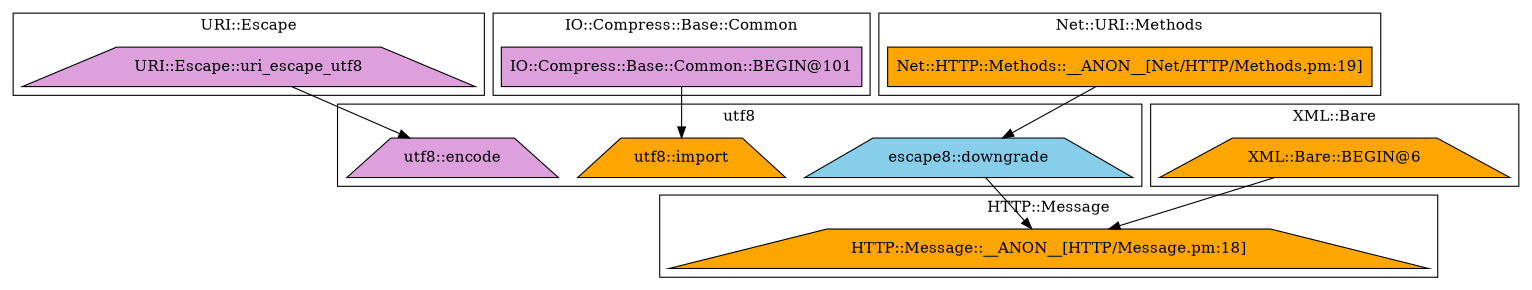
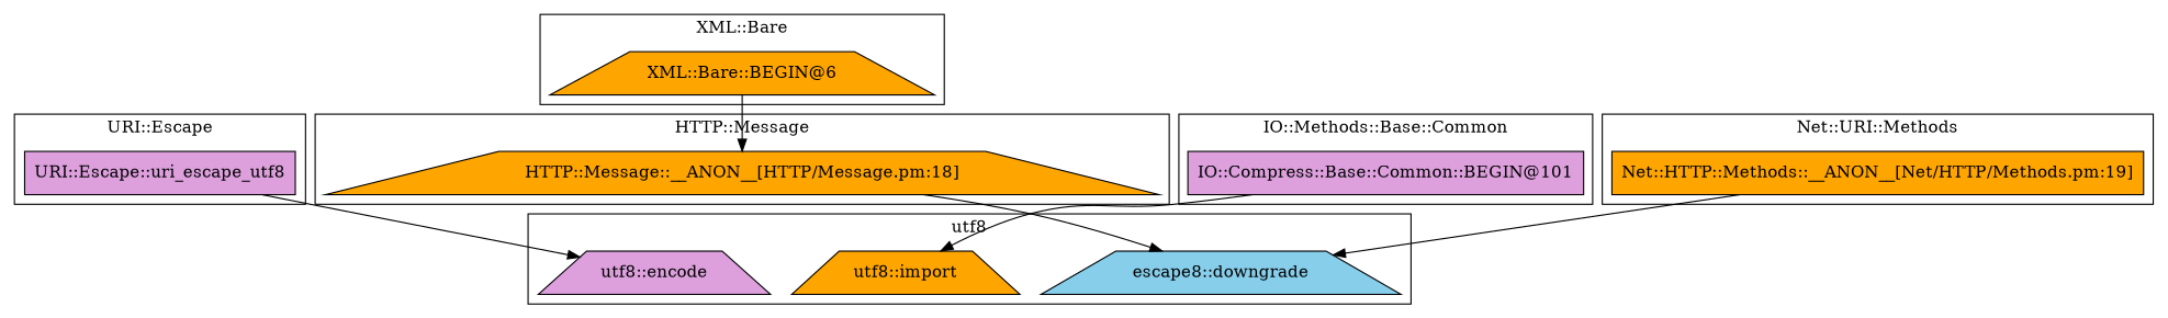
  digraph {
    node [fillcolor=orange shape=trapezium style=filled]
-   "URI::Escape::uri_escape_utf8" [fillcolor=plum]
+   "URI::Escape::uri_escape_utf8" [fillcolor=plum shape=box]
    "XML::Bare::BEGIN@6"
    "utf8::encode" [fillcolor=plum]
    "utf8::import"
    n5 [fillcolor=skyblue label="escape8::downgrade"]
    "HTTP::Message::__ANON__[HTTP/Message.pm:18]"
    "IO::Compress::Base::Common::BEGIN@101" [fillcolor=plum shape=box]
    "Net::HTTP::Methods::__ANON__[Net/HTTP/Methods.pm:19]" [shape=box]
    subgraph cluster_1 {
      label="URI::Escape"
      "URI::Escape::uri_escape_utf8"
    }
    subgraph cluster_2 {
      label="XML::Bare"
      "XML::Bare::BEGIN@6"
    }
    subgraph cluster_3 {
      label=utf8
      "utf8::encode"
      "utf8::import"
      n5
    }
    subgraph cluster_4 {
      label="HTTP::Message"
      "HTTP::Message::__ANON__[HTTP/Message.pm:18]"
    }
    subgraph cluster_5 {
-     label="IO::Compress::Base::Common"
+     label="IO::Methods::Base::Common"
      "IO::Compress::Base::Common::BEGIN@101"
    }
    subgraph cluster_6 {
      label="Net::URI::Methods"
      "Net::HTTP::Methods::__ANON__[Net/HTTP/Methods.pm:19]"
    }
    "URI::Escape::uri_escape_utf8" -> "utf8::encode"
    "XML::Bare::BEGIN@6" -> "HTTP::Message::__ANON__[HTTP/Message.pm:18]"
-   n5 -> "HTTP::Message::__ANON__[HTTP/Message.pm:18]"
+   "HTTP::Message::__ANON__[HTTP/Message.pm:18]" -> n5
    "IO::Compress::Base::Common::BEGIN@101" -> "utf8::import"
    "Net::HTTP::Methods::__ANON__[Net/HTTP/Methods.pm:19]" -> n5
  }
